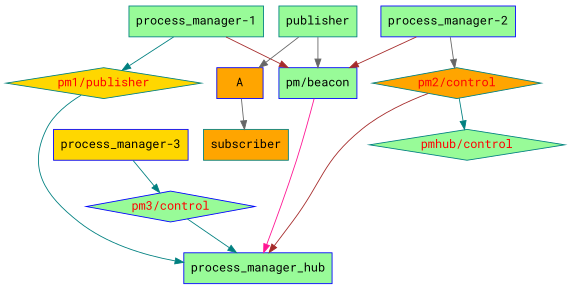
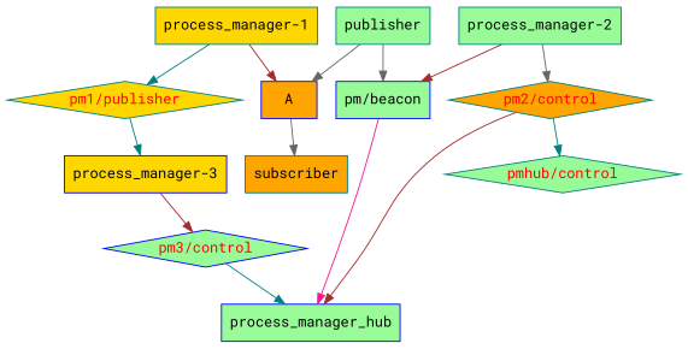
  digraph {
    bgcolor=white
    fontname="Roboto Mono"
    splines=true
    node [color=teal fillcolor=palegreen fontcolor=black fontname="Roboto Mono" shape=box style=filled]
    edge [color=teal fontname="Roboto Mono"]
    n1 [fillcolor=gold fontcolor=red label="pm1/publisher" shape=diamond]
    n2 [color=blue label=process_manager_hub]
    n3 [fontcolor=red label="pmhub/control" shape=diamond]
    n4 [color=blue label="pm/beacon"]
-   n5 [label="process_manager-1"]
+   n5 [fillcolor=gold label="process_manager-1"]
    n6 [fillcolor=orange fontcolor=red label="pm2/control" shape=diamond]
    n7 [color=blue fillcolor=orange label=A]
    n8 [label=publisher]
-   n9 [color=blue label="process_manager-2"]
+   n9 [label="process_manager-2"]
    n10 [color=blue fontcolor=red label="pm3/control" shape=diamond]
    n11 [fillcolor=orange label=subscriber]
    n12 [color=blue fillcolor=gold label="process_manager-3"]
    subgraph sub_1 {
      color=blue
      label="Machine 1"
      n1
      n2
      n3
      n4
      n5
    }
    subgraph sub_2 {
      color=blue
      label="Machine 2"
      n2
      n4
      n6
      n7
      n8
      n9
    }
    subgraph sub_3 {
      color=blue
      label="Machine 3"
      n2
      n4
      n7
      n10
      n11
      n12
    }
-   n1 -> n2
+   n1 -> n12
    n4 -> n2 [color=deeppink]
    n5 -> n1
-   n5 -> n4 [color=brown]
+   n5 -> n7 [color=brown]
    n6 -> n2 [color=brown]
    n6 -> n3
    n7 -> n11 [color=gray40]
    n8 -> n4 [color=gray40]
    n8 -> n7 [color=gray40]
    n9 -> n4 [color=brown]
    n9 -> n6 [color=gray40]
    n10 -> n2
-   n12 -> n10
+   n12 -> n10 [color=brown]
  }
